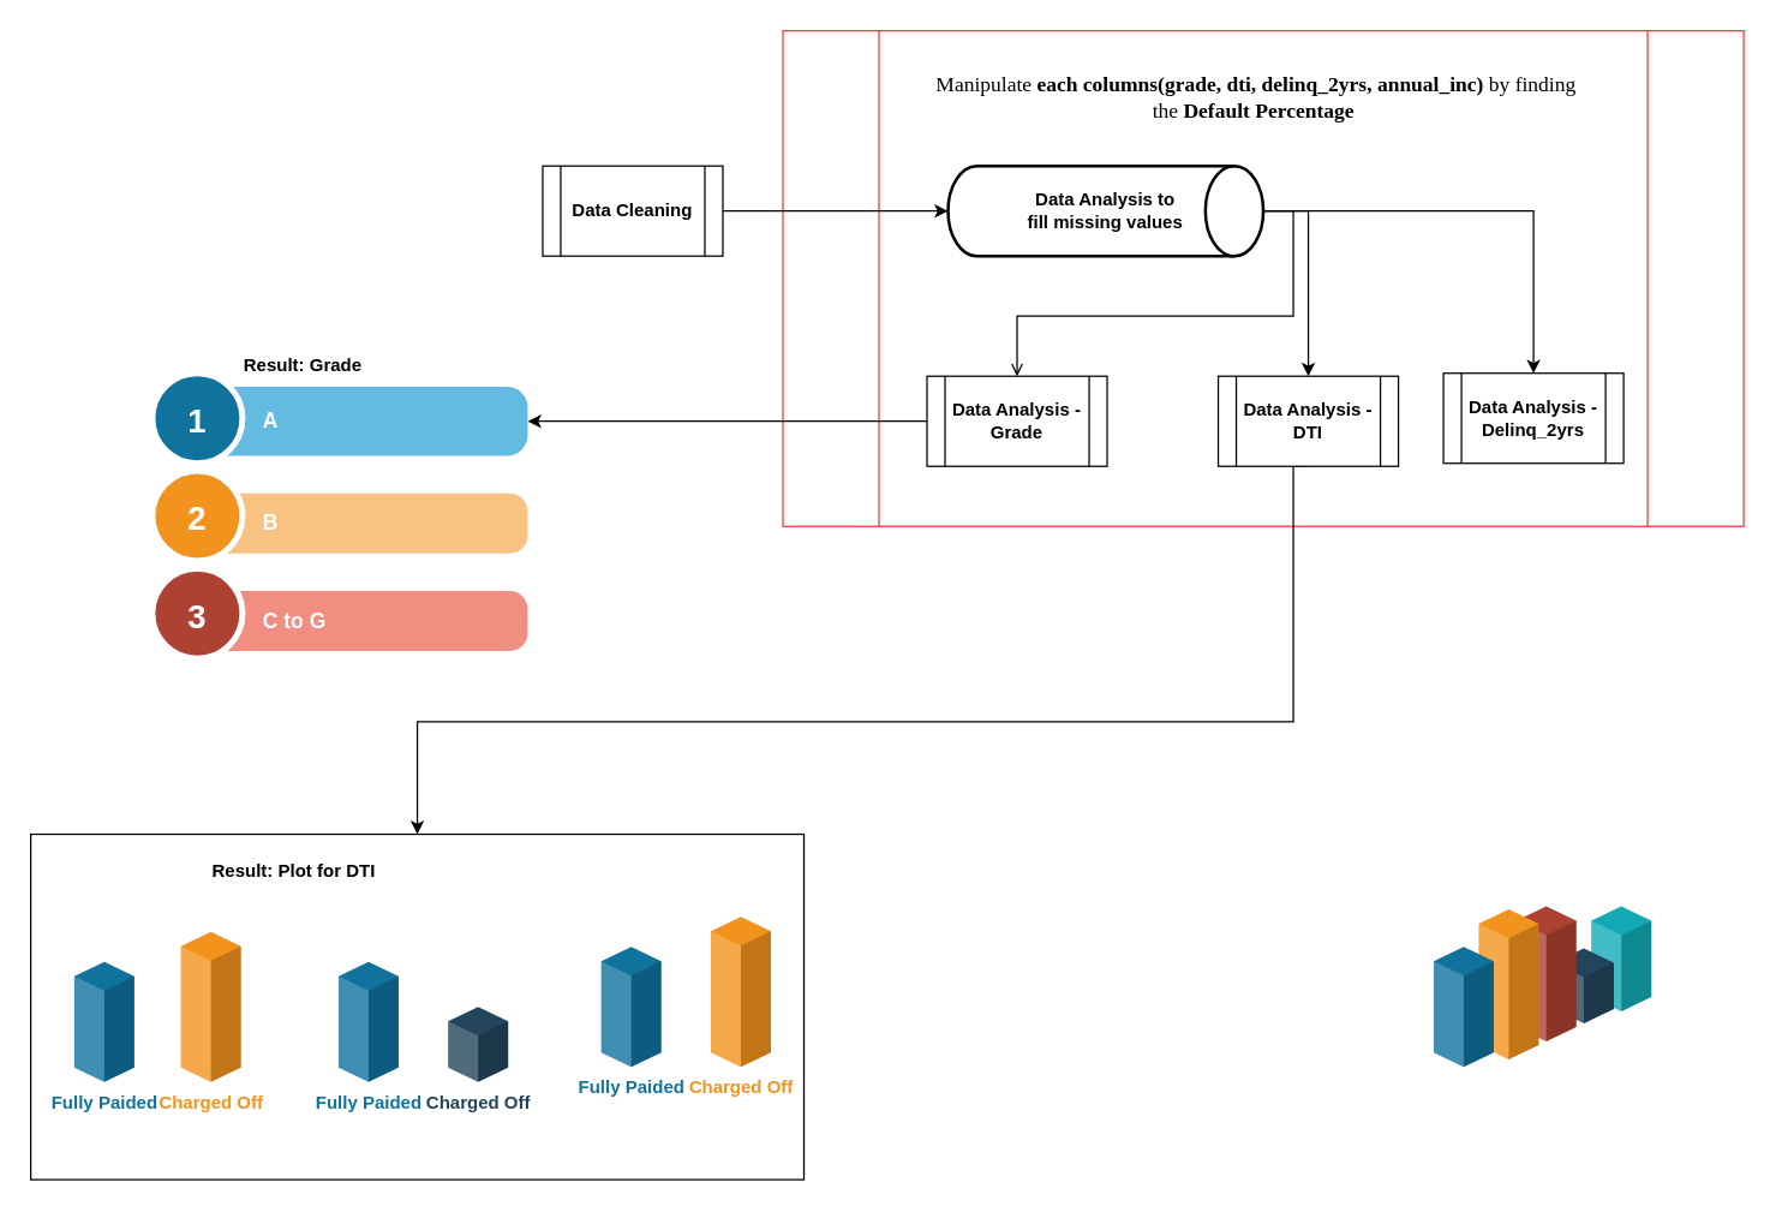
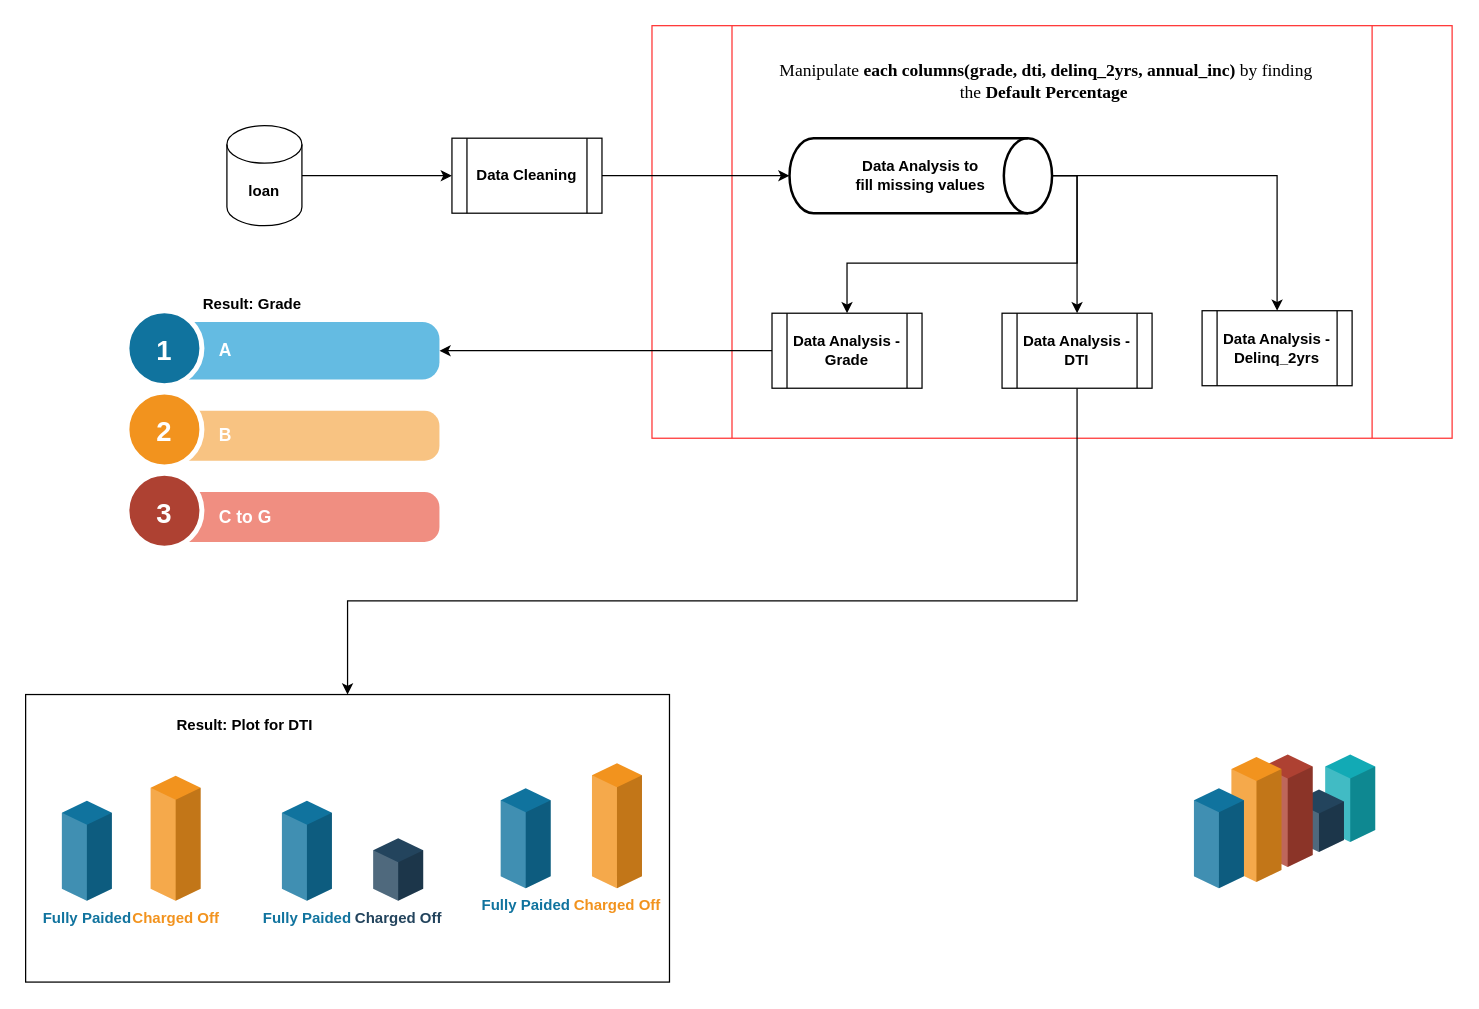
  <mxCell id="0" />
  <mxCell id="1" parent="0" />
  <mxCell id="2" value="" style="shape=process;whiteSpace=wrap;html=1;backgroundOutline=1;strokeColor=#FF3333;" parent="1" vertex="1"><mxGeometry x="521" y="20" width="640" height="330" as="geometry" /></mxCell>
  <mxCell id="3" value="" style="rounded=0;whiteSpace=wrap;html=1;" parent="1" vertex="1"><mxGeometry x="20" y="555" width="515" height="230" as="geometry" /></mxCell>
+ <mxCell id="4" style="edgeStyle=orthogonalEdgeStyle;rounded=0;orthogonalLoop=1;jettySize=auto;html=1;exitX=1;exitY=0.5;exitDx=0;exitDy=0;exitPerimeter=0;entryX=0;entryY=0.5;entryDx=0;entryDy=0;" parent="1" source="5" target="7" edge="1"><mxGeometry relative="1" as="geometry" /></mxCell>
+ <mxCell id="5" value="&lt;b&gt;loan&lt;/b&gt;" style="shape=cylinder3;whiteSpace=wrap;html=1;boundedLbl=1;backgroundOutline=1;size=15;" parent="1" vertex="1"><mxGeometry x="181" y="100" width="60" height="80" as="geometry" /></mxCell>
  <mxCell id="6" style="edgeStyle=orthogonalEdgeStyle;rounded=0;orthogonalLoop=1;jettySize=auto;html=1;exitX=1;exitY=0.5;exitDx=0;exitDy=0;entryX=0;entryY=0.5;entryDx=0;entryDy=0;entryPerimeter=0;" parent="1" source="7" target="14" edge="1"><mxGeometry relative="1" as="geometry" /></mxCell>
  <mxCell id="7" value="&lt;b&gt;Data Cleaning&lt;/b&gt;" style="shape=process;whiteSpace=wrap;html=1;backgroundOutline=1;" parent="1" vertex="1"><mxGeometry x="361" y="110" width="120" height="60" as="geometry" /></mxCell>
  <mxCell id="8" style="edgeStyle=orthogonalEdgeStyle;rounded=0;orthogonalLoop=1;jettySize=auto;html=1;" parent="1" source="9" target="21" edge="1"><mxGeometry relative="1" as="geometry" /></mxCell>
  <mxCell id="9" value="&lt;b&gt;Data Analysis - Grade&lt;/b&gt;" style="shape=process;whiteSpace=wrap;html=1;backgroundOutline=1;" parent="1" vertex="1"><mxGeometry x="617" y="250" width="120" height="60" as="geometry" /></mxCell>
  <mxCell id="10" value="&lt;b&gt;Data Analysis - Delinq_2yrs&lt;/b&gt;" style="shape=process;whiteSpace=wrap;html=1;backgroundOutline=1;" parent="1" vertex="1"><mxGeometry x="961" y="248" width="120" height="60" as="geometry" /></mxCell>
- <mxCell id="11" value="" style="edgeStyle=orthogonalEdgeStyle;rounded=0;orthogonalLoop=1;jettySize=auto;html=1;exitX=1;exitY=0.5;exitDx=0;exitDy=0;exitPerimeter=0;endArrow=open;" parent="1" source="14" target="9" edge="1"><mxGeometry relative="1" as="geometry" /></mxCell>
+ <mxCell id="11" value="" style="edgeStyle=orthogonalEdgeStyle;rounded=0;orthogonalLoop=1;jettySize=auto;html=1;exitX=1;exitY=0.5;exitDx=0;exitDy=0;exitPerimeter=0;" parent="1" source="14" target="9" edge="1"><mxGeometry relative="1" as="geometry" /></mxCell>
  <mxCell id="12" style="edgeStyle=orthogonalEdgeStyle;rounded=0;orthogonalLoop=1;jettySize=auto;html=1;exitX=1;exitY=0.5;exitDx=0;exitDy=0;exitPerimeter=0;" edge="1" parent="1" source="14" target="36"><mxGeometry relative="1" as="geometry" /></mxCell>
  <mxCell id="13" style="edgeStyle=orthogonalEdgeStyle;rounded=0;orthogonalLoop=1;jettySize=auto;html=1;exitX=1;exitY=0.5;exitDx=0;exitDy=0;exitPerimeter=0;" edge="1" parent="1" source="14" target="10"><mxGeometry relative="1" as="geometry" /></mxCell>
  <mxCell id="14" value="&lt;span&gt;&lt;b&gt;Data Analysis to &lt;br&gt;fill missing values&lt;/b&gt;&lt;/span&gt;" style="strokeWidth=2;html=1;shape=mxgraph.flowchart.direct_data;whiteSpace=wrap;" parent="1" vertex="1"><mxGeometry x="631" y="110" width="210" height="60" as="geometry" /></mxCell>
  <mxCell id="15" value="" style="verticalLabelPosition=bottom;verticalAlign=top;html=1;shape=mxgraph.infographic.shadedCube;isoAngle=15;fillColor=#12AAB5;strokeColor=none;shadow=0;" parent="1" vertex="1"><mxGeometry x="1059.5" y="603" width="40" height="70" as="geometry" /></mxCell>
  <mxCell id="16" value="" style="verticalLabelPosition=bottom;verticalAlign=top;html=1;shape=mxgraph.infographic.shadedCube;isoAngle=15;fillColor=#23445D;strokeColor=none;shadow=0;" parent="1" vertex="1"><mxGeometry x="1034.5" y="631" width="40" height="50" as="geometry" /></mxCell>
  <mxCell id="17" value="" style="verticalLabelPosition=bottom;verticalAlign=top;html=1;shape=mxgraph.infographic.shadedCube;isoAngle=15;fillColor=#AE4132;strokeColor=none;shadow=0;" parent="1" vertex="1"><mxGeometry x="1009.5" y="603" width="40" height="90" as="geometry" /></mxCell>
  <mxCell id="18" value="" style="verticalLabelPosition=bottom;verticalAlign=top;html=1;shape=mxgraph.infographic.shadedCube;isoAngle=15;fillColor=#F2931E;strokeColor=none;shadow=0;" parent="1" vertex="1"><mxGeometry x="984.5" y="605" width="40" height="100" as="geometry" /></mxCell>
  <mxCell id="19" value="" style="verticalLabelPosition=bottom;verticalAlign=top;html=1;shape=mxgraph.infographic.shadedCube;isoAngle=15;fillColor=#10739E;strokeColor=none;shadow=0;" parent="1" vertex="1"><mxGeometry x="954.5" y="630" width="40" height="80" as="geometry" /></mxCell>
  <mxCell id="20" value="&lt;b&gt;Result: Grade&lt;/b&gt;" style="text;html=1;align=center;verticalAlign=middle;resizable=0;points=[];autosize=1;" parent="1" vertex="1"><mxGeometry x="156" y="233" width="90" height="20" as="geometry" /></mxCell>
  <mxCell id="21" value="A" style="shape=rect;rounded=1;whiteSpace=wrap;html=1;shadow=0;strokeColor=none;fillColor=#64BBE2;arcSize=30;fontSize=14;spacingLeft=42;fontStyle=1;fontColor=#FFFFFF;align=left;" parent="1" vertex="1"><mxGeometry x="131" y="257" width="220" height="46" as="geometry" /></mxCell>
  <mxCell id="22" value="1" style="shape=ellipse;perimeter=ellipsePerimeter;fontSize=22;fontStyle=1;shadow=0;strokeColor=#ffffff;fillColor=#10739E;strokeWidth=4;fontColor=#ffffff;align=center;" parent="1" vertex="1"><mxGeometry x="101" y="248" width="60" height="60" as="geometry" /></mxCell>
  <mxCell id="23" value="B" style="shape=rect;rounded=1;whiteSpace=wrap;html=1;shadow=0;strokeColor=none;fillColor=#F8C382;arcSize=30;fontSize=14;spacingLeft=42;fontStyle=1;fontColor=#FFFFFF;align=left;" parent="1" vertex="1"><mxGeometry x="131" y="328" width="220" height="40" as="geometry" /></mxCell>
  <mxCell id="24" value="2" style="shape=ellipse;perimeter=ellipsePerimeter;fontSize=22;fontStyle=1;shadow=0;strokeColor=#ffffff;fillColor=#F2931E;strokeWidth=4;fontColor=#ffffff;align=center;" parent="1" vertex="1"><mxGeometry x="101" y="313" width="60" height="60" as="geometry" /></mxCell>
  <mxCell id="25" value="C to G" style="shape=rect;rounded=1;whiteSpace=wrap;html=1;shadow=0;strokeColor=none;fillColor=#F08E81;arcSize=30;fontSize=14;spacingLeft=42;fontStyle=1;fontColor=#FFFFFF;align=left;" parent="1" vertex="1"><mxGeometry x="131" y="393" width="220" height="40" as="geometry" /></mxCell>
  <mxCell id="26" value="3" style="shape=ellipse;perimeter=ellipsePerimeter;fontSize=22;fontStyle=1;shadow=0;strokeColor=#ffffff;fillColor=#AE4132;strokeWidth=4;fontColor=#ffffff;align=center;" parent="1" vertex="1"><mxGeometry x="101" y="378" width="60" height="60" as="geometry" /></mxCell>
  <mxCell id="27" value="Fully Paided" style="verticalLabelPosition=bottom;verticalAlign=top;html=1;shape=mxgraph.infographic.shadedCube;isoAngle=15;fillColor=#10739E;strokeColor=none;fontStyle=1;fontColor=#10739E;fontSize=12;shadow=0;" parent="1" vertex="1"><mxGeometry x="49" y="640" width="40" height="80" as="geometry" /></mxCell>
  <mxCell id="28" value="Charg&lt;span&gt;ed Off&lt;/span&gt;" style="verticalLabelPosition=bottom;verticalAlign=top;html=1;shape=mxgraph.infographic.shadedCube;isoAngle=15;fillColor=#F2931E;strokeColor=none;fontStyle=1;fontColor=#F2931E;fontSize=12;shadow=0;" parent="1" vertex="1"><mxGeometry x="120" y="620" width="40" height="100" as="geometry" /></mxCell>
  <mxCell id="29" value="Fully Paided" style="verticalLabelPosition=bottom;verticalAlign=top;html=1;shape=mxgraph.infographic.shadedCube;isoAngle=15;fillColor=#10739E;strokeColor=none;fontStyle=1;fontColor=#10739E;fontSize=12;shadow=0;" parent="1" vertex="1"><mxGeometry x="225" y="640" width="40" height="80" as="geometry" /></mxCell>
  <mxCell id="30" value="Charged Off" style="verticalLabelPosition=bottom;verticalAlign=top;html=1;shape=mxgraph.infographic.shadedCube;isoAngle=15;fillColor=#23445D;strokeColor=none;fontStyle=1;fontColor=#23445D;fontSize=12;shadow=0;" parent="1" vertex="1"><mxGeometry x="298" y="670" width="40" height="50" as="geometry" /></mxCell>
  <mxCell id="31" value="Fully Paided" style="verticalLabelPosition=bottom;verticalAlign=top;html=1;shape=mxgraph.infographic.shadedCube;isoAngle=15;fillColor=#10739E;strokeColor=none;fontStyle=1;fontColor=#10739E;fontSize=12;shadow=0;" parent="1" vertex="1"><mxGeometry x="400" y="630" width="40" height="80" as="geometry" /></mxCell>
  <mxCell id="32" value="Charged Off" style="verticalLabelPosition=bottom;verticalAlign=top;html=1;shape=mxgraph.infographic.shadedCube;isoAngle=15;fillColor=#F2931E;strokeColor=none;fontStyle=1;fontColor=#F2931E;fontSize=12;shadow=0;" parent="1" vertex="1"><mxGeometry x="473" y="610" width="40" height="100" as="geometry" /></mxCell>
  <mxCell id="33" value="&lt;b&gt;Result: Plot for DTI&lt;/b&gt;" style="text;html=1;align=center;verticalAlign=middle;resizable=0;points=[];autosize=1;" parent="1" vertex="1"><mxGeometry x="135" y="570" width="120" height="20" as="geometry" /></mxCell>
  <mxCell id="34" value="&lt;span id=&quot;docs-internal-guid-096927c9-7fff-d644-89fc-9ca27c53c7ab&quot;&gt;&lt;font style=&quot;font-size: 14px&quot;&gt;&lt;span style=&quot;font-family: &amp;#34;times new roman&amp;#34; ; background-color: transparent ; vertical-align: baseline&quot;&gt;Manipulate &lt;/span&gt;&lt;span style=&quot;font-family: &amp;#34;times new roman&amp;#34; ; background-color: transparent ; font-weight: 700 ; vertical-align: baseline&quot;&gt;each columns(grade, dti, delinq_2yrs, annual_inc)&lt;/span&gt;&lt;/font&gt;&lt;/span&gt;&lt;span style=&quot;font-size: 14px ; background-color: transparent ; font-family: &amp;#34;times new roman&amp;#34; ; font-weight: 700 ; vertical-align: baseline&quot;&gt;&amp;nbsp;&lt;/span&gt;&lt;span style=&quot;font-size: 14px ; background-color: transparent ; font-family: &amp;#34;times new roman&amp;#34; ; vertical-align: baseline&quot;&gt;by&lt;/span&gt;&lt;span style=&quot;font-size: 14px ; background-color: transparent ; font-family: &amp;#34;times new roman&amp;#34; ; vertical-align: baseline&quot;&gt;&amp;nbsp;finding the&amp;nbsp;&lt;/span&gt;&lt;span style=&quot;font-size: 14px ; background-color: transparent ; font-family: &amp;#34;times new roman&amp;#34; ; font-weight: 700 ; vertical-align: baseline&quot;&gt;Default Percentage&amp;nbsp;&lt;/span&gt;" style="text;html=1;strokeColor=none;fillColor=none;align=center;verticalAlign=middle;whiteSpace=wrap;rounded=0;" parent="1" vertex="1"><mxGeometry x="612" y="30" width="449" height="70" as="geometry" /></mxCell>
  <mxCell id="35" style="edgeStyle=orthogonalEdgeStyle;rounded=0;orthogonalLoop=1;jettySize=auto;html=1;entryX=0.5;entryY=0;entryDx=0;entryDy=0;exitX=0.5;exitY=1;exitDx=0;exitDy=0;" edge="1" parent="1" source="36" target="3"><mxGeometry relative="1" as="geometry"><Array as="points"><mxPoint x="861" y="480" /><mxPoint x="278" y="480" /></Array></mxGeometry></mxCell>
- <mxCell id="36" value="&lt;b&gt;Data Analysis - DTI&lt;/b&gt;" style="shape=process;whiteSpace=wrap;html=1;backgroundOutline=1;" vertex="1" parent="1"><mxGeometry x="811" y="250" width="120" height="60" as="geometry" /></mxCell>
+ <mxCell id="36" value="&lt;b&gt;Data Analysis - DTI&lt;/b&gt;" style="shape=process;whiteSpace=wrap;html=1;backgroundOutline=1;" vertex="1" parent="1"><mxGeometry x="801" y="250" width="120" height="60" as="geometry" /></mxCell>
